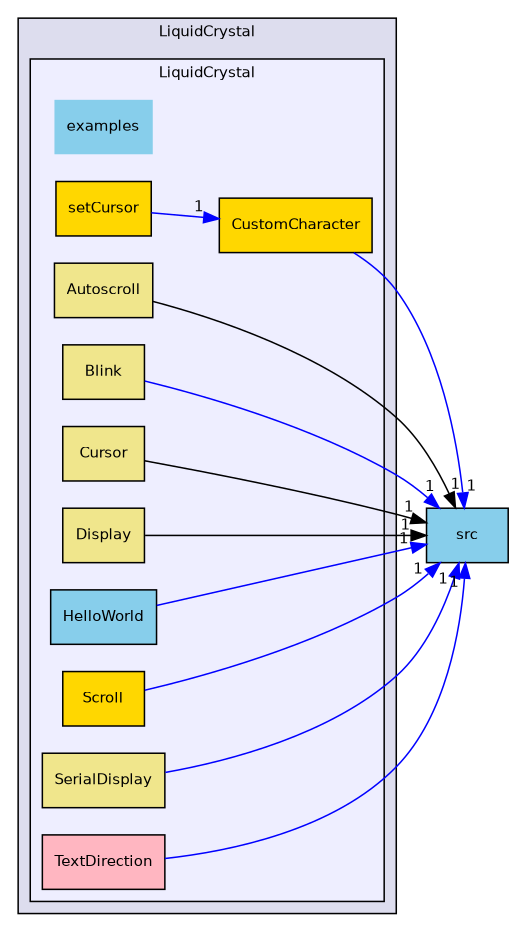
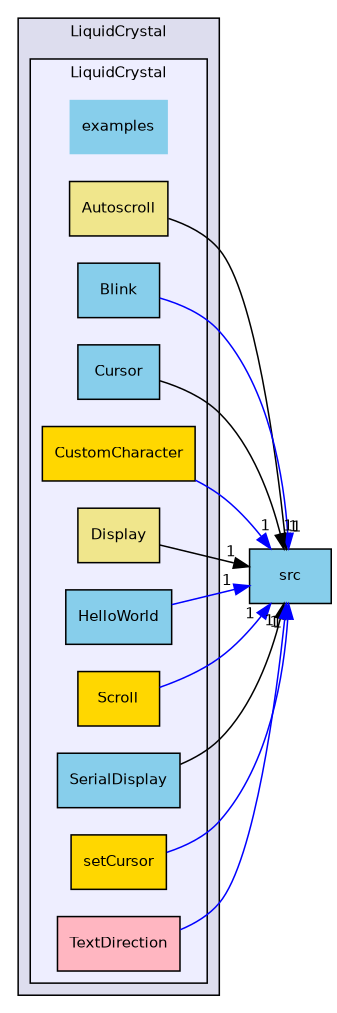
  digraph {
    compound=true
    rankdir=LR
    node [fontname=Helvetica fontsize=10 shape=box style=filled fillcolor=skyblue color=black]
    edge [headlabel=1 labeldistance=1.5 labelfontname=Helvetica labelfontsize=10 color=blue]
    n1 [label=examples shape=plaintext color=""]
    n2 [fillcolor=khaki label=Autoscroll]
-   n3 [fillcolor=khaki label=Blink]
-   n4 [fillcolor=khaki label=Cursor]
+   n3 [label=Blink]
+   n4 [label=Cursor]
    n5 [fillcolor=gold label=CustomCharacter]
    n6 [fillcolor=khaki label=Display]
    n7 [label=HelloWorld]
    n8 [fillcolor=gold label=Scroll]
-   n9 [fillcolor=khaki label=SerialDisplay]
+   n9 [label=SerialDisplay]
    n10 [fillcolor=gold label=setCursor]
    n11 [fillcolor=lightpink label=TextDirection]
    n12 [label=src color=""]
    subgraph cluster_1 {
      bgcolor="#ddddee"
      fontname=Helvetica
      fontsize=10
      label=LiquidCrystal
      pencolor=black
      subgraph cluster_2 {
        bgcolor="#eeeeff"
        fontname=Helvetica
        fontsize=10
        pencolor=black
        n1
        n2
        n3
        n4
        n5
        n6
        n7
        n8
        n9
        n10
        n11
      }
    }
    n2 -> n12 [color=black]
    n3 -> n12
    n4 -> n12 [color=black]
    n5 -> n12
    n6 -> n12 [color=black]
    n7 -> n12
    n8 -> n12
-   n9 -> n12
-   n10 -> n5
+   n9 -> n12 [color=black]
+   n10 -> n12
    n11 -> n12
  }
